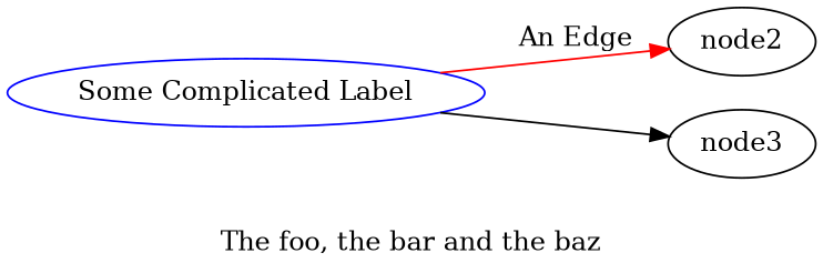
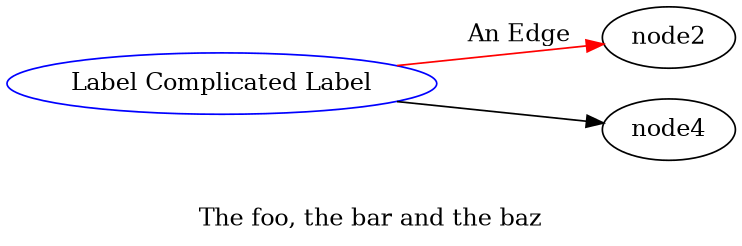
  digraph {
    label="The foo, the bar and the baz"
    rankdir=LR
-   n1 [color=blue fillcolor=orange label="Some Complicated Label"]
+   n1 [color=blue fillcolor=orange label="Label Complicated Label"]
    node2
-   node3
+   node3 [label=node4]
    n1 -> node2 [color=red label="An Edge"]
    n1 -> node3
  }
